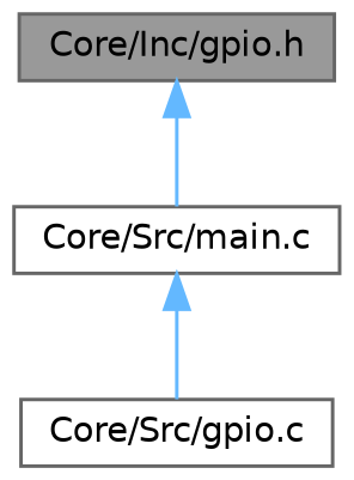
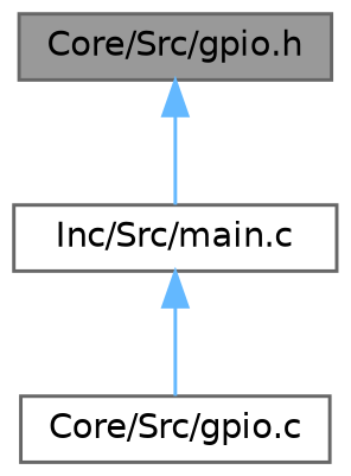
  digraph {
    node [color=grey40 fillcolor=white fontname=Helvetica fontsize=10 shape=box style=filled]
    edge [color=steelblue1 dir=back fontname=Helvetica fontsize=10 labelfontname=Helvetica labelfontsize=10 style=solid]
-   n1 [color=gray40 fillcolor=grey60 fontcolor=black height=0.2 label="Core/Inc/gpio.h" width=0.4]
-   n2 [height=0.2 label="Core/Src/main.c" width=0.4]
+   n1 [color=gray40 fillcolor=grey60 fontcolor=black height=0.2 label="Core/Src/gpio.h" width=0.4]
+   n2 [height=0.2 label="Inc/Src/main.c" width=0.4]
    n3 [height=0.2 label="Core/Src/gpio.c" width=0.4]
    n1 -> n2
    n2 -> n3
  }
